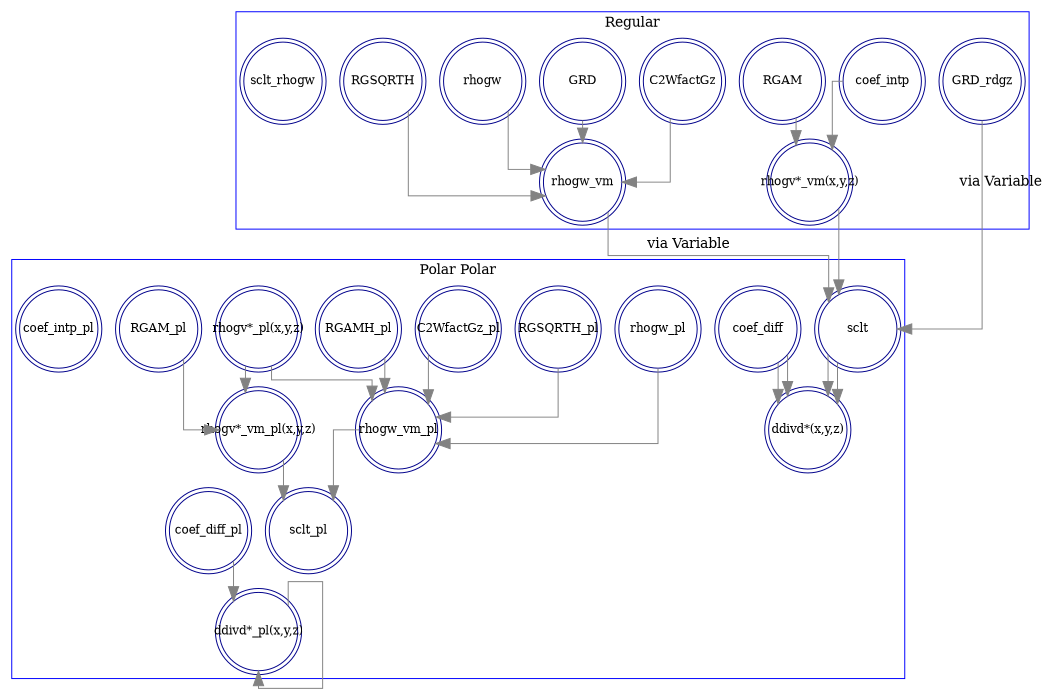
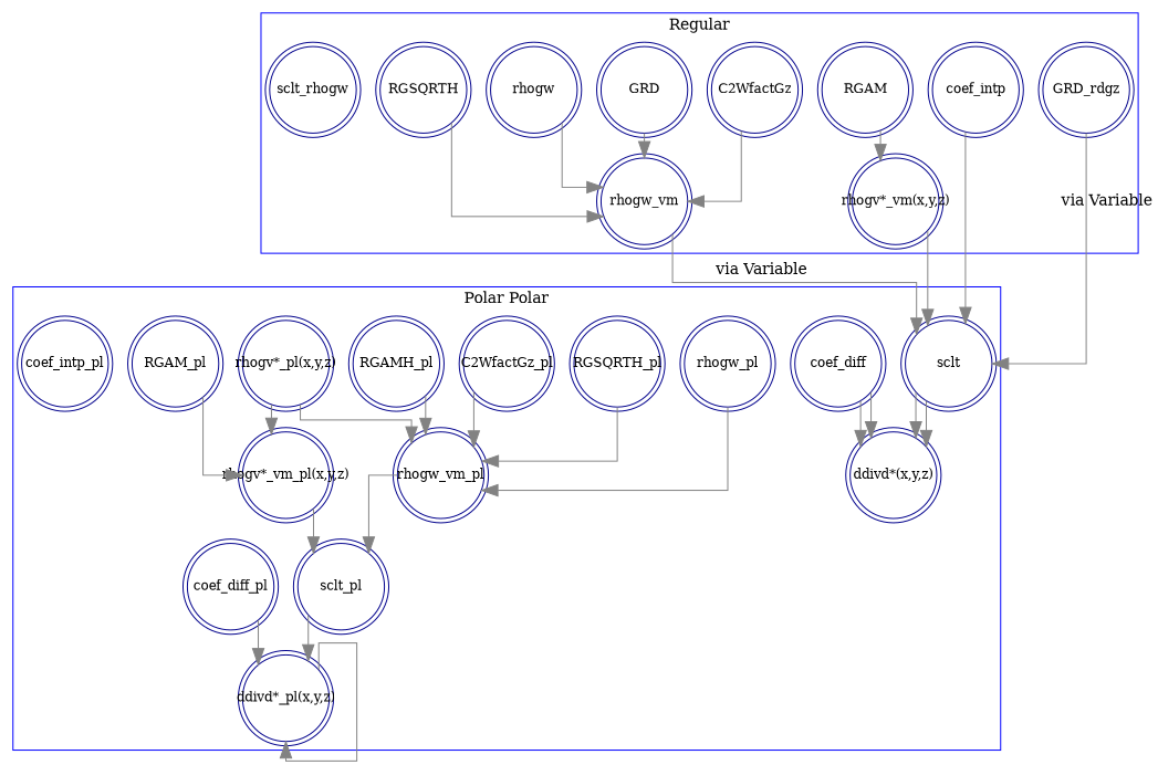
  digraph {
    color=none
    nodesep=0.3
    ranksep=0.3
    shape=plaintext
    splines=ortho
    node [color=blue4 fixedsize=true fontcolor=black fontsize=12 margin="0.0,0.0" shape=doublecircle]
    edge [arrowsize=1.5 color=grey51 weight=1.2]
    sclt [width=1.0]
    "ddivd*(x,y,z)" [width=1.0]
    coef_diff [width=1.0]
    C2WfactGz_pl [width=1.0]
    rhogw_vm_pl [width=1.0]
    "rhogv*_pl(x,y,z)" [width=1.0]
    "rhogv*_vm_pl(x,y,z)" [width=1.0]
    RGAMH_pl [width=1.0]
    rhogw_pl [width=1.0]
    RGSQRTH_pl [width=1.0]
    sclt_pl [width=1.0]
    RGAM_pl [width=1.0]
    "ddivd*_pl(x,y,z)" [width=1.0]
    coef_intp_pl [width=1.0]
    coef_diff_pl [width=1.0]
    rhogw_vm [width=1.0]
    C2WfactGz [width=1.0]
    "rhogv*_vm(x,y,z)" [width=1.0]
    n19 [label=GRD width=1.0]
    rhogw [width=1.0]
    RGSQRTH [width=1.0]
    RGAM [width=1.0]
    coef_intp [width=1.0]
    GRD_rdgz [width=1.0]
    sclt_rhogw [width=1.0]
    subgraph cluster_1 {
      color=blue
      label="Polar Polar"
      sclt
      "ddivd*(x,y,z)"
      coef_diff
      C2WfactGz_pl
      rhogw_vm_pl
      "rhogv*_pl(x,y,z)"
      "rhogv*_vm_pl(x,y,z)"
      RGAMH_pl
      rhogw_pl
      RGSQRTH_pl
      sclt_pl
      RGAM_pl
      "ddivd*_pl(x,y,z)"
      coef_intp_pl
      coef_diff_pl
    }
    subgraph cluster_2 {
      color=blue
      label=Regular
      rhogw_vm
      C2WfactGz
      "rhogv*_vm(x,y,z)"
      n19
      rhogw
      RGSQRTH
      RGAM
      coef_intp
      GRD_rdgz
      sclt_rhogw
    }
    sclt -> "ddivd*(x,y,z)"
    sclt -> "ddivd*(x,y,z)"
    coef_diff -> "ddivd*(x,y,z)"
    coef_diff -> "ddivd*(x,y,z)"
    C2WfactGz_pl -> rhogw_vm_pl
    rhogw_vm_pl -> sclt_pl
    "rhogv*_pl(x,y,z)" -> rhogw_vm_pl
    "rhogv*_pl(x,y,z)" -> "rhogv*_vm_pl(x,y,z)"
    "rhogv*_vm_pl(x,y,z)" -> sclt_pl
    RGAMH_pl -> rhogw_vm_pl
    rhogw_pl -> rhogw_vm_pl
    RGSQRTH_pl -> rhogw_vm_pl
+   sclt_pl -> "ddivd*_pl(x,y,z)"
    RGAM_pl -> "rhogv*_vm_pl(x,y,z)"
    "ddivd*_pl(x,y,z)" -> "ddivd*_pl(x,y,z)"
    coef_diff_pl -> "ddivd*_pl(x,y,z)"
    rhogw_vm -> sclt [label="via Variable"]
    C2WfactGz -> rhogw_vm
    "rhogv*_vm(x,y,z)" -> sclt
    n19 -> rhogw_vm
    rhogw -> rhogw_vm
    RGSQRTH -> rhogw_vm
    RGAM -> "rhogv*_vm(x,y,z)"
-   coef_intp -> "rhogv*_vm(x,y,z)"
+   coef_intp -> sclt
    GRD_rdgz -> sclt [label="via Variable"]
  }
